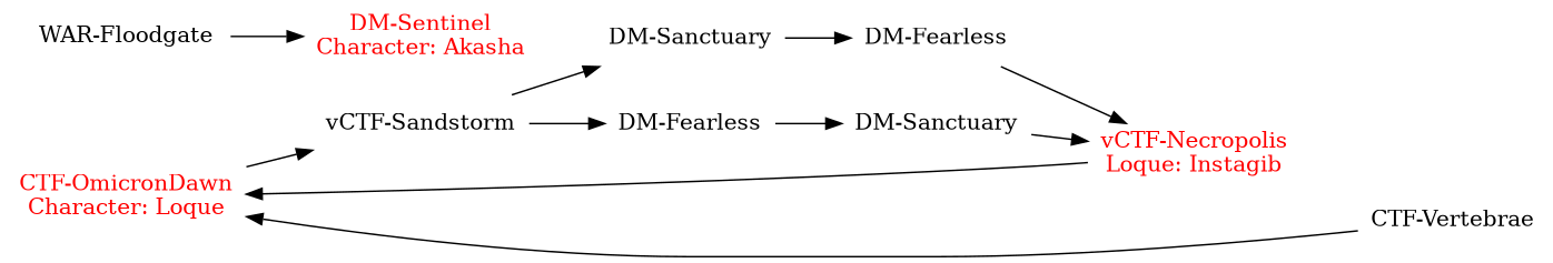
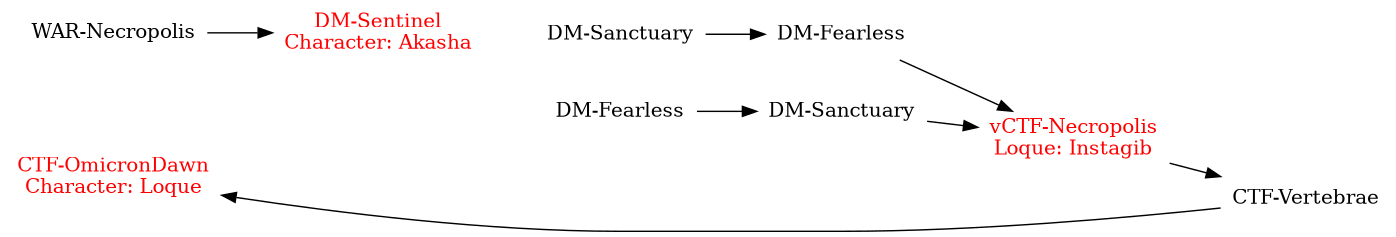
  digraph {
    rankdir=LR
    node [shape=none]
    n1 [fontcolor=red label="CTF-OmicronDawn\nCharacter: Loque"]
-   n2 [label="vCTF-Sandstorm"]
    n3 [label="DM-Sanctuary"]
    n4 [label="DM-Fearless"]
    n5 [label="DM-Fearless"]
    n6 [label="DM-Sanctuary"]
    n7 [fontcolor=red label="vCTF-Necropolis\nLoque: Instagib"]
    n8 [label="CTF-Vertebrae"]
-   n9 [label="WAR-Floodgate"]
+   n9 [label="WAR-Necropolis"]
    n10 [fontcolor=red label="DM-Sentinel\nCharacter: Akasha"]
-   n1 -> n2
-   n2 -> n3
-   n2 -> n4
    n3 -> n5
    n4 -> n6
    n5 -> n7
    n6 -> n7
-   n7 -> n1
+   n7 -> n8
    n8 -> n1
    n9 -> n10
  }
